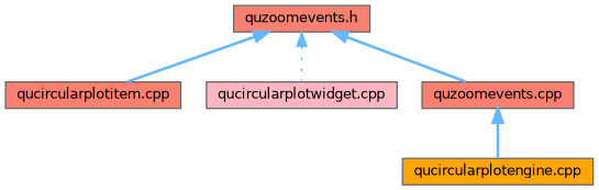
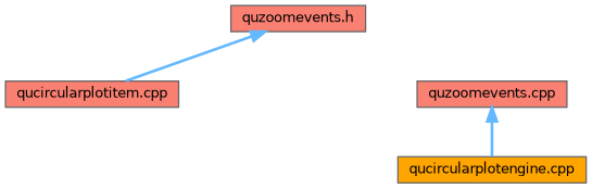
  digraph {
    node [color=grey40 fillcolor=salmon fontname=Helvetica fontsize=10 shape=box style=filled]
    edge [color=steelblue1 dir=back fontname=Helvetica fontsize=10 labelfontname=Helvetica labelfontsize=10 style=bold]
    n1 [color=gray40 fontcolor=black height=0.2 label="quzoomevents.h" width=0.4]
    n2 [height=0.2 label="qucircularplotitem.cpp" width=0.4]
-   n3 [fillcolor=lightpink height=0.2 label="qucircularplotwidget.cpp" width=0.4]
    n4 [height=0.2 label="quzoomevents.cpp" width=0.4]
    n5 [fillcolor=orange height=0.2 label="qucircularplotengine.cpp" width=0.4]
    n1 -> n2
-   n1 -> n3 [style=dotted]
-   n1 -> n4
    n4 -> n5
  }
